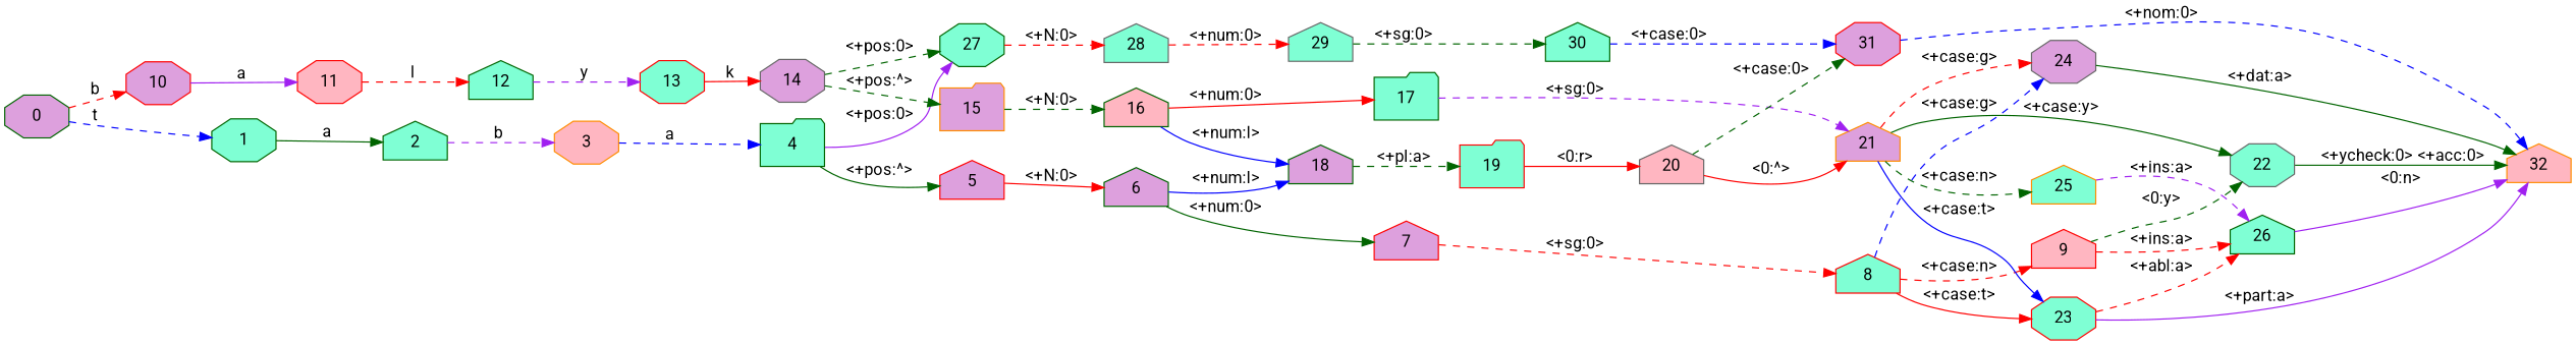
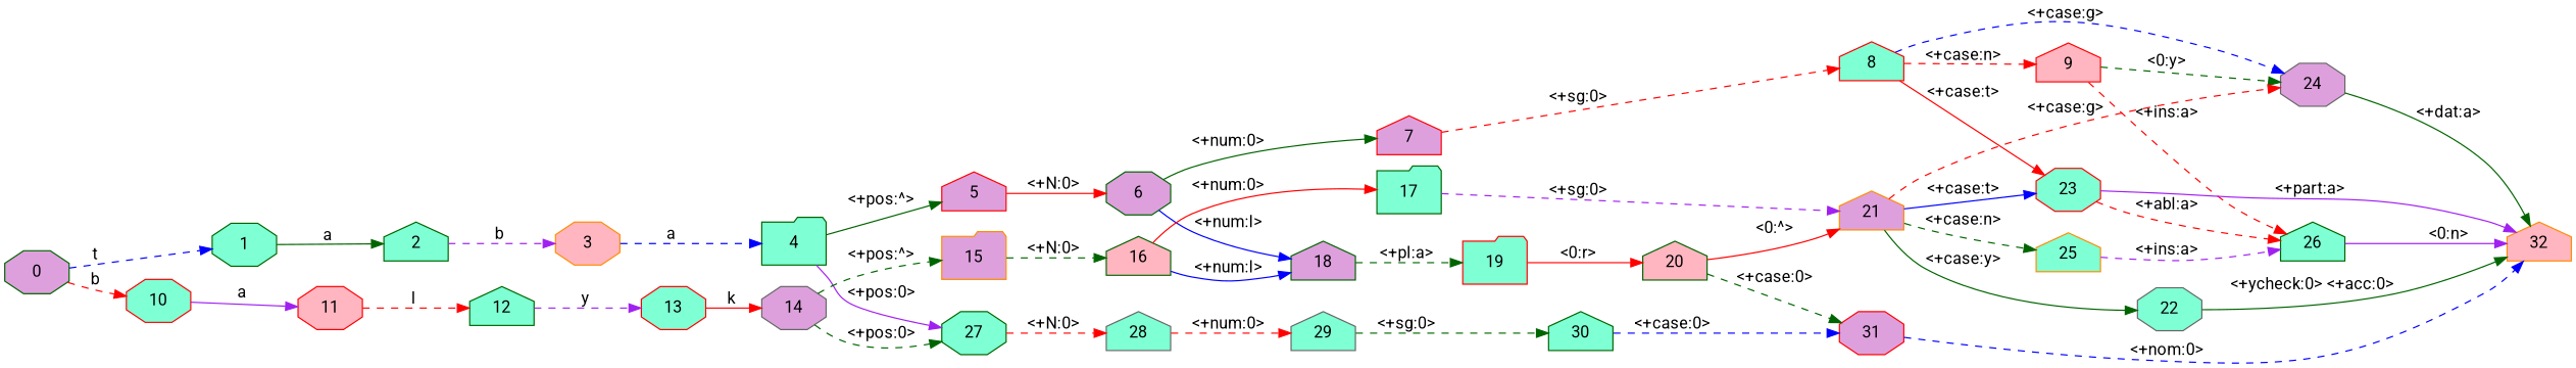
  digraph {
    fontname=Roboto
    rankdir=LR
    node [color=darkgreen fillcolor=aquamarine fontname=Roboto shape=house style=filled]
    edge [color=red fontname=Roboto style=dashed]
    0 [fillcolor=plum shape=octagon]
    1 [shape=octagon]
-   10 [color=red fillcolor=plum shape=octagon]
+   10 [color=red shape=octagon]
    2
    11 [color=red fillcolor=lightpink shape=octagon]
    3 [color=darkorange fillcolor=lightpink shape=octagon]
    4 [shape=folder]
    5 [color=red fillcolor=plum]
    27 [shape=octagon]
-   6 [fillcolor=plum]
+   6 [fillcolor=plum shape=octagon]
    28 [color=gray40]
    7 [color=red fillcolor=plum]
    18 [fillcolor=plum]
    8 [color=red]
    19 [color=red shape=folder]
    9 [color=red fillcolor=lightpink]
    23 [color=red shape=octagon]
    24 [color=gray40 fillcolor=plum shape=octagon]
    22 [color=gray40 shape=octagon]
    26
    32 [color=darkorange fillcolor=lightpink]
    12
    13 [color=red shape=octagon]
    14 [color=gray40 fillcolor=plum shape=octagon]
    15 [color=darkorange fillcolor=plum shape=folder]
    16 [fillcolor=lightpink]
    17 [shape=folder]
    21 [color=darkorange fillcolor=plum]
    25 [color=darkorange]
-   20 [color=gray40 fillcolor=lightpink]
+   20 [fillcolor=lightpink]
    31 [color=red fillcolor=plum shape=octagon]
    29 [color=gray40]
    30
    0 -> 1 [color=blue label="t "]
    0 -> 10 [label="b "]
    1 -> 2 [color=darkgreen label="a " style=solid]
    10 -> 11 [color=purple label="a " style=solid]
    2 -> 3 [color=purple label="b "]
    11 -> 12 [label="l "]
    3 -> 4 [color=blue label="a "]
    4 -> 5 [color=darkgreen label="<+pos:^> " style=solid]
    4 -> 27 [color=purple label="<+pos:0> " style=solid]
    5 -> 6 [label="<+N:0> " style=solid]
    27 -> 28 [label="<+N:0> "]
    6 -> 7 [color=darkgreen label="<+num:0> " style=solid]
    6 -> 18 [color=blue label="<+num:l> " style=solid]
    28 -> 29 [label="<+num:0> "]
    7 -> 8 [label="<+sg:0> "]
    18 -> 19 [color=darkgreen label="<+pl:a> "]
    8 -> 9 [label="<+case:n> "]
    8 -> 23 [label="<+case:t> " style=solid]
    8 -> 24 [color=blue label="<+case:g> "]
    19 -> 20 [label="<0:r> " style=solid]
-   9 -> 22 [color=darkgreen label="<0:y> "]
+   9 -> 24 [color=darkgreen label="<0:y> "]
    9 -> 26 [label="<+ins:a> "]
    23 -> 26 [label="<+abl:a> "]
    23 -> 32 [color=purple label="<+part:a> " style=solid]
    24 -> 32 [color=darkgreen label="<+dat:a> " style=solid]
    22 -> 32 [color=darkgreen label="<+ycheck:0> <+acc:0>\n" style=solid]
    26 -> 32 [color=purple label="<0:n> " style=solid]
    12 -> 13 [color=purple label="y "]
    13 -> 14 [label="k " style=solid]
    14 -> 27 [color=darkgreen label="<+pos:0> "]
    14 -> 15 [color=darkgreen label="<+pos:^> "]
    15 -> 16 [color=darkgreen label="<+N:0> "]
    16 -> 18 [color=blue label="<+num:l> " style=solid]
    16 -> 17 [label="<+num:0> " style=solid]
    17 -> 21 [color=purple label="<+sg:0> "]
    21 -> 23 [color=blue label="<+case:t> " style=solid]
    21 -> 24 [label="<+case:g> "]
    21 -> 22 [color=darkgreen label="<+case:y> " style=solid]
    21 -> 25 [color=darkgreen label="<+case:n> "]
    25 -> 26 [color=purple label="<+ins:a> "]
    20 -> 21 [label="<0:^> " style=solid]
    20 -> 31 [color=darkgreen label="<+case:0> "]
    31 -> 32 [color=blue label="<+nom:0> "]
    29 -> 30 [color=darkgreen label="<+sg:0> "]
    30 -> 31 [color=blue label="<+case:0> "]
  }
